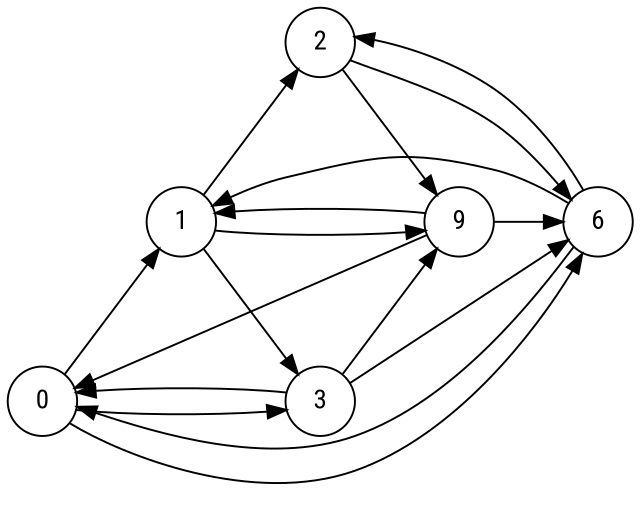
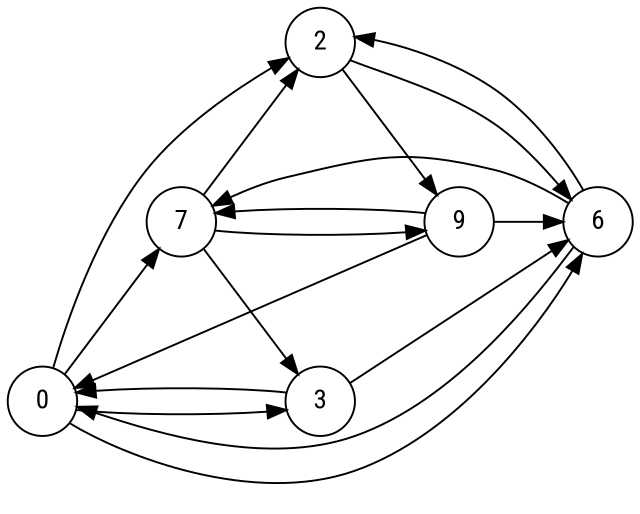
  digraph {
    fontname="Roboto Condensed"
    rankdir=LR
    node [fontname="Roboto Condensed" shape=circle]
    edge [fontname="Roboto Condensed"]
    0
-   1
+   1 [label=7]
    2
    3
    n5 [label=6]
    n6 [label=9]
    0 -> 1
+   0 -> 2
    0 -> 3
    0 -> n5
    1 -> 2
    1 -> 3
    1 -> n6
    2 -> n5
    2 -> n6
    3 -> 0
    3 -> n5
-   3 -> n6
    n5 -> 0
    n5 -> 1
    n5 -> 2
    n6 -> 0
    n6 -> 1
    n6 -> n5
  }
